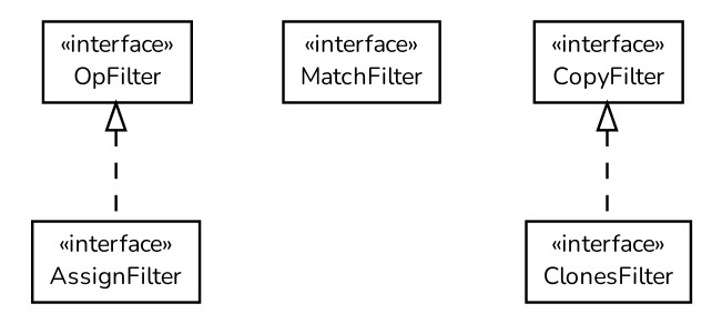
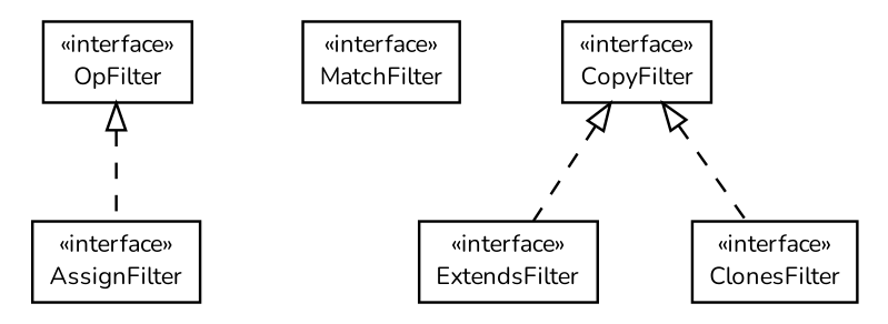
  digraph {
    fontname=Nunito
    node [fontcolor=black fontname=Nunito fontsize=9.0 shape=plaintext]
    edge [arrowtail=empty dir=back fontname=Nunito fontsize=10 headport=p labelfontname=Helvetica labelfontsize=10 style=dashed tailport=p]
    n1 [label=<<table border="0" cellborder="1" cellspacing="0" cellpadding="2" port="p" href="./OpFilter.html"> 		<tr><td><table border="0" cellspacing="0" cellpadding="1"> 			<tr><td> &laquo;interface&raquo; </td></tr> 			<tr><td> OpFilter </td></tr> 		</table></td></tr> 		</table>>]
    n2 [label=<<table border="0" cellborder="1" cellspacing="0" cellpadding="2" port="p" href="./AssignFilter.html"> 		<tr><td><table border="0" cellspacing="0" cellpadding="1"> 			<tr><td> &laquo;interface&raquo; </td></tr> 			<tr><td> AssignFilter </td></tr> 		</table></td></tr> 		</table>>]
    n3 [label=<<table border="0" cellborder="1" cellspacing="0" cellpadding="2" port="p" href="./MatchFilter.html"> 		<tr><td><table border="0" cellspacing="0" cellpadding="1"> 			<tr><td> &laquo;interface&raquo; </td></tr> 			<tr><td> MatchFilter </td></tr> 		</table></td></tr> 		</table>>]
+   n4 [label=<<table border="0" cellborder="1" cellspacing="0" cellpadding="2" port="p" href="./ExtendsFilter.html"> 		<tr><td><table border="0" cellspacing="0" cellpadding="1"> 			<tr><td> &laquo;interface&raquo; </td></tr> 			<tr><td> ExtendsFilter </td></tr> 		</table></td></tr> 		</table>>]
    n5 [label=<<table border="0" cellborder="1" cellspacing="0" cellpadding="2" port="p" href="./CopyFilter.html"> 		<tr><td><table border="0" cellspacing="0" cellpadding="1"> 			<tr><td> &laquo;interface&raquo; </td></tr> 			<tr><td> CopyFilter </td></tr> 		</table></td></tr> 		</table>>]
    n6 [label=<<table border="0" cellborder="1" cellspacing="0" cellpadding="2" port="p" href="./ClonesFilter.html"> 		<tr><td><table border="0" cellspacing="0" cellpadding="1"> 			<tr><td> &laquo;interface&raquo; </td></tr> 			<tr><td> ClonesFilter </td></tr> 		</table></td></tr> 		</table>>]
    n1 -> n2
+   n5 -> n4
    n5 -> n6
  }
